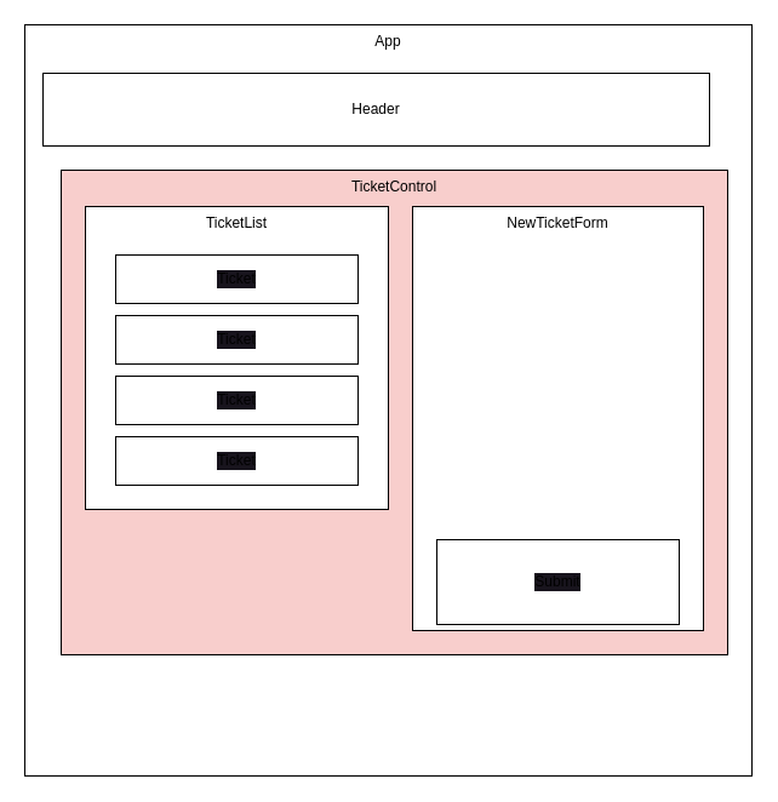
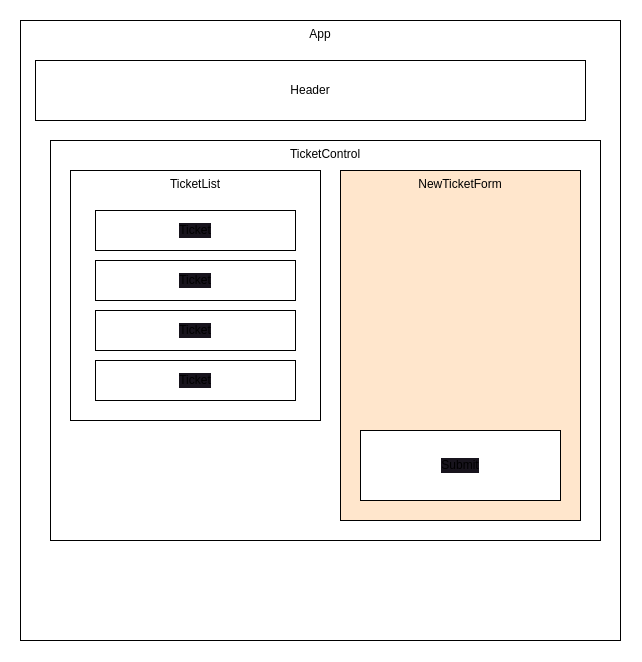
  <mxCell id="0" />
  <mxCell id="1" parent="0" />
  <mxCell id="2" value="App" style="rounded=0;whiteSpace=wrap;html=1;horizontal=1;verticalAlign=top;" vertex="1" parent="1"><mxGeometry x="20" y="20" width="600" height="620" as="geometry" /></mxCell>
  <mxCell id="3" value="Header" style="rounded=0;whiteSpace=wrap;html=1;" vertex="1" parent="1"><mxGeometry x="35" y="60" width="550" height="60" as="geometry" /></mxCell>
- <mxCell id="4" value="TicketControl" style="rounded=0;whiteSpace=wrap;html=1;verticalAlign=top;fillColor=#f8cecc;" vertex="1" parent="1"><mxGeometry x="50" y="140" width="550" height="400" as="geometry" /></mxCell>
+ <mxCell id="4" value="TicketControl" style="rounded=0;whiteSpace=wrap;html=1;verticalAlign=top;" vertex="1" parent="1"><mxGeometry x="50" y="140" width="550" height="400" as="geometry" /></mxCell>
  <mxCell id="5" value="TicketList" style="rounded=0;whiteSpace=wrap;html=1;verticalAlign=top;" vertex="1" parent="1"><mxGeometry x="70" y="170" width="250" height="250" as="geometry" /></mxCell>
- <mxCell id="6" value="NewTicketForm" style="rounded=0;whiteSpace=wrap;html=1;verticalAlign=top;" vertex="1" parent="1"><mxGeometry x="340" y="170" width="240" height="350" as="geometry" /></mxCell>
- <mxCell id="7" value="Submit" style="rounded=0;whiteSpace=wrap;html=1;labelBackgroundColor=#18141D;" vertex="1" parent="1"><mxGeometry x="360" y="445" width="200" height="70" as="geometry" /></mxCell>
+ <mxCell id="6" value="NewTicketForm" style="rounded=0;whiteSpace=wrap;html=1;verticalAlign=top;fillColor=#ffe6cc;" vertex="1" parent="1"><mxGeometry x="340" y="170" width="240" height="350" as="geometry" /></mxCell>
+ <mxCell id="7" value="Submit" style="rounded=0;whiteSpace=wrap;html=1;labelBackgroundColor=#18141D;" vertex="1" parent="1"><mxGeometry x="360" y="430" width="200" height="70" as="geometry" /></mxCell>
  <mxCell id="8" value="Ticket" style="rounded=0;whiteSpace=wrap;html=1;labelBackgroundColor=#18141D;" vertex="1" parent="1"><mxGeometry x="95" y="210" width="200" height="40" as="geometry" /></mxCell>
  <mxCell id="9" value="Ticket" style="rounded=0;whiteSpace=wrap;html=1;labelBackgroundColor=#18141D;" vertex="1" parent="1"><mxGeometry x="95" y="260" width="200" height="40" as="geometry" /></mxCell>
  <mxCell id="10" value="Ticket" style="rounded=0;whiteSpace=wrap;html=1;labelBackgroundColor=#18141D;" vertex="1" parent="1"><mxGeometry x="95" y="310" width="200" height="40" as="geometry" /></mxCell>
  <mxCell id="11" value="Ticket" style="rounded=0;whiteSpace=wrap;html=1;labelBackgroundColor=#18141D;" vertex="1" parent="1"><mxGeometry x="95" y="360" width="200" height="40" as="geometry" /></mxCell>
